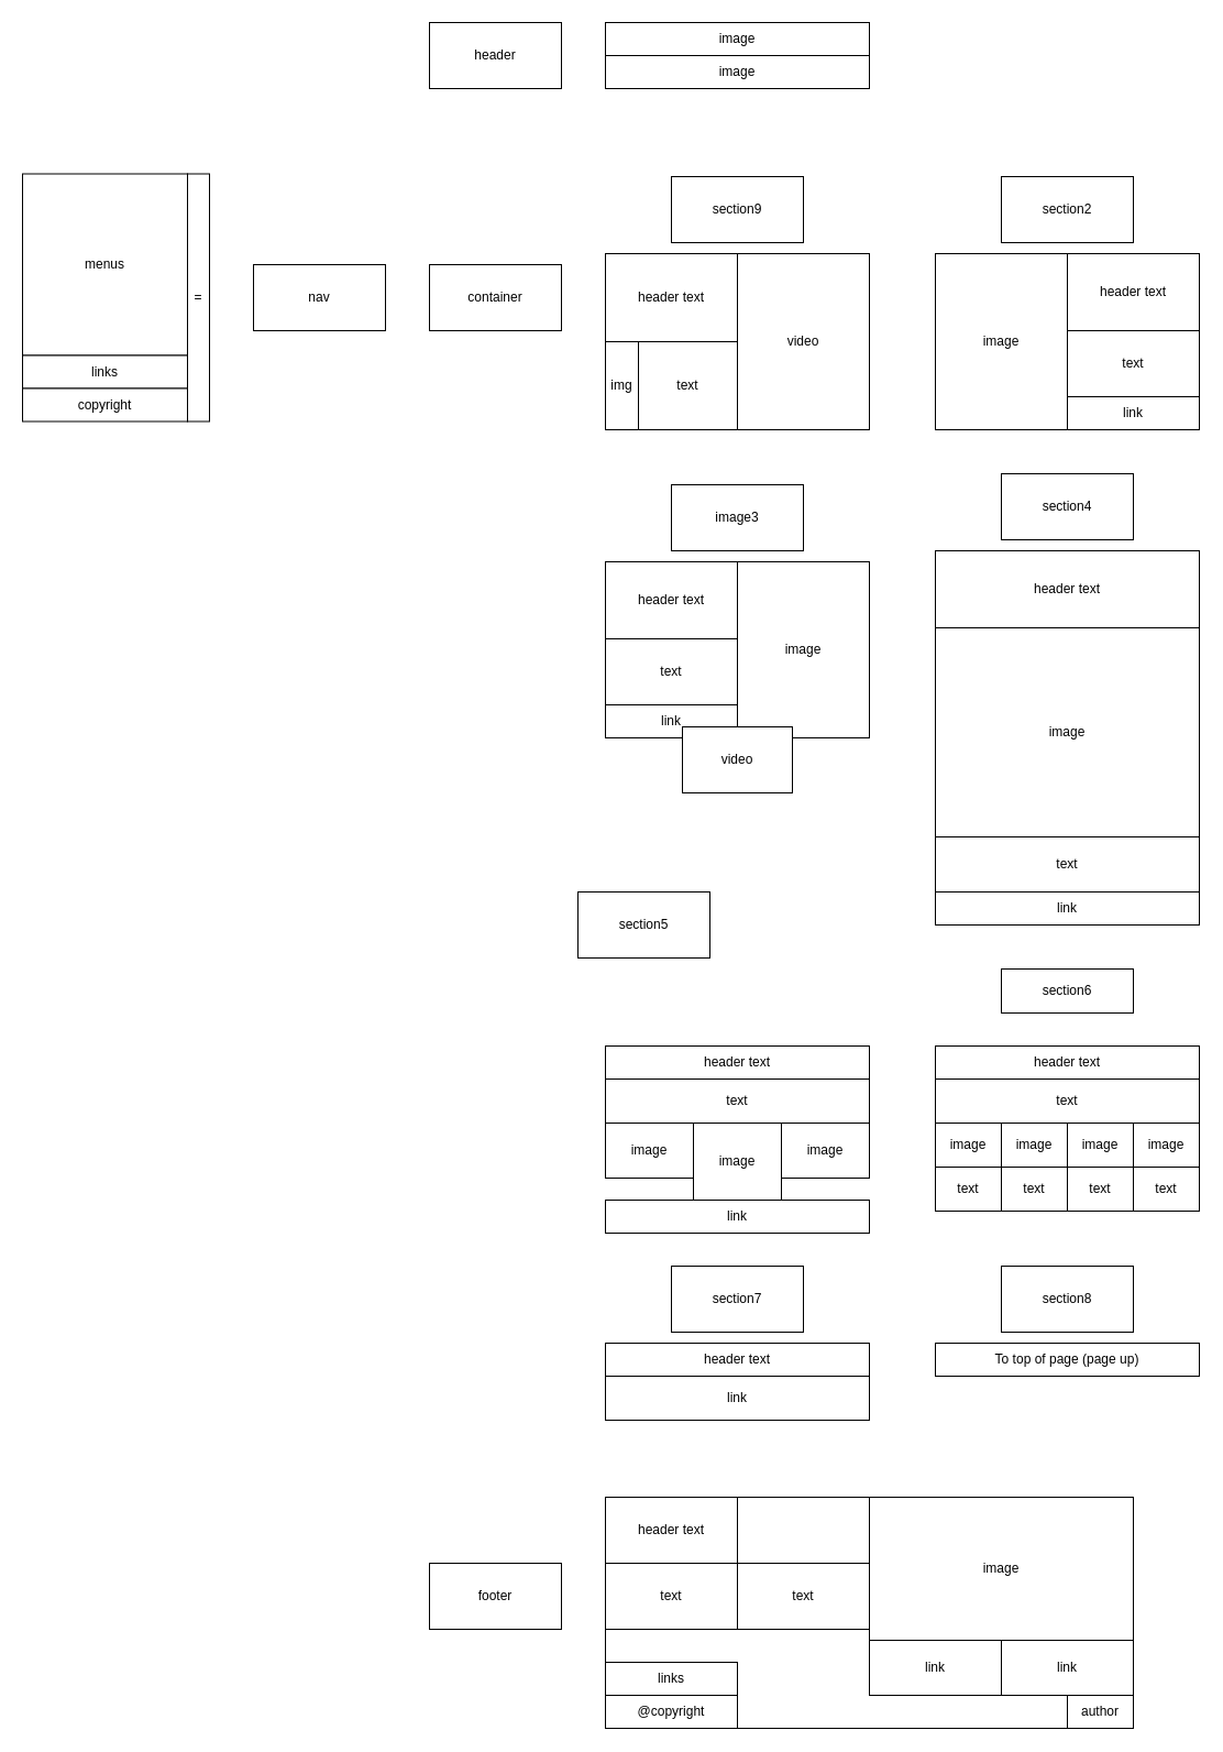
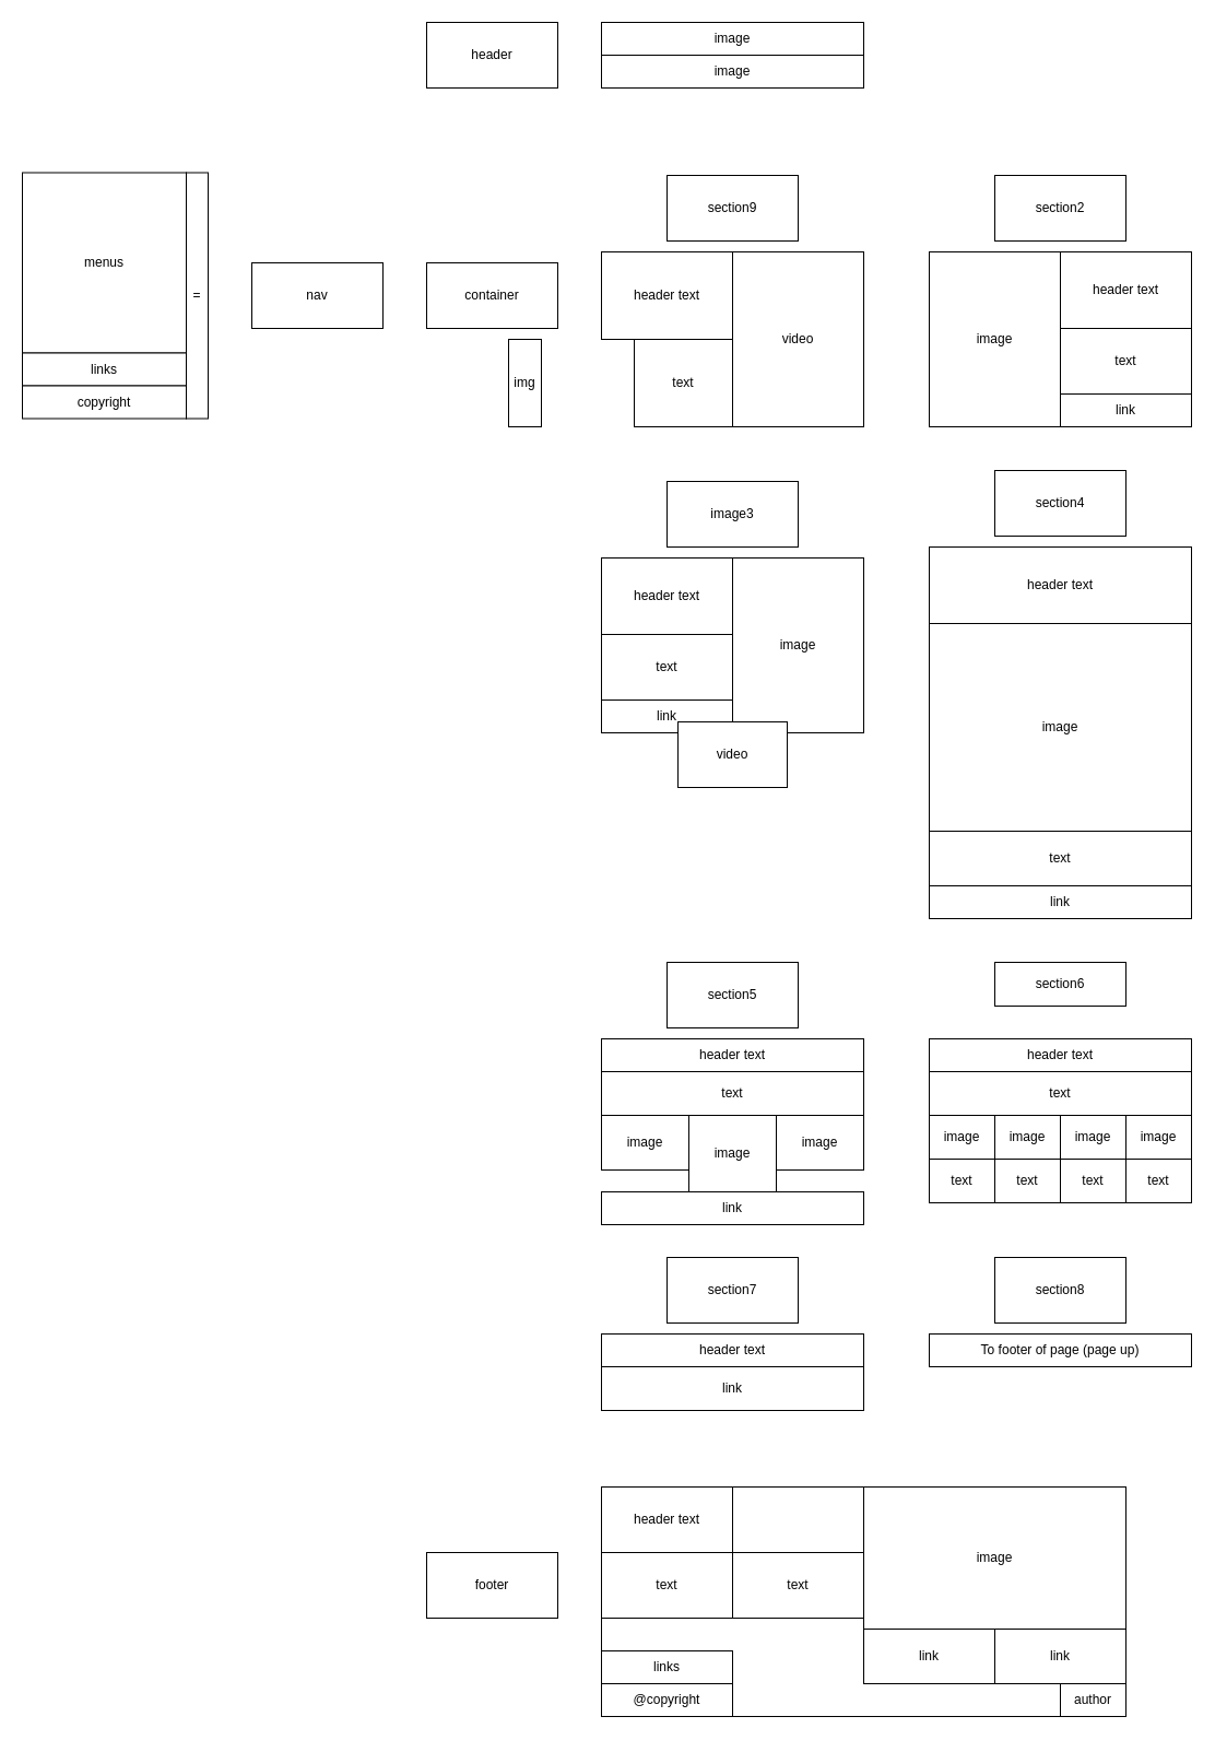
  <mxCell id="0" />
  <mxCell id="1" parent="0" />
  <mxCell id="2" value="" style="whiteSpace=wrap;html=1;" parent="1" vertex="1"><mxGeometry x="550" y="1360" width="480" height="210" as="geometry" /></mxCell>
  <mxCell id="3" value="container" style="whiteSpace=wrap;html=1;" parent="1" vertex="1"><mxGeometry x="390" y="240" width="120" height="60" as="geometry" /></mxCell>
  <mxCell id="4" value="header" style="whiteSpace=wrap;html=1;" parent="1" vertex="1"><mxGeometry x="390" y="20" width="120" height="60" as="geometry" /></mxCell>
  <mxCell id="5" value="section9" style="whiteSpace=wrap;html=1;" parent="1" vertex="1"><mxGeometry x="610" y="160" width="120" height="60" as="geometry" /></mxCell>
  <mxCell id="6" value="footer" style="whiteSpace=wrap;html=1;" parent="1" vertex="1"><mxGeometry x="390" y="1420" width="120" height="60" as="geometry" /></mxCell>
  <mxCell id="7" value="nav" style="whiteSpace=wrap;html=1;" parent="1" vertex="1"><mxGeometry x="230" y="240" width="120" height="60" as="geometry" /></mxCell>
  <mxCell id="8" value="header text" style="whiteSpace=wrap;html=1;" parent="1" vertex="1"><mxGeometry x="550" y="230" width="120" height="80" as="geometry" /></mxCell>
  <mxCell id="9" value="video" style="whiteSpace=wrap;html=1;" parent="1" vertex="1"><mxGeometry x="670" y="230" width="120" height="160" as="geometry" /></mxCell>
  <mxCell id="10" value="text" style="whiteSpace=wrap;html=1;" parent="1" vertex="1"><mxGeometry x="580" y="310" width="90" height="80" as="geometry" /></mxCell>
- <mxCell id="11" value="img" style="whiteSpace=wrap;html=1;" parent="1" vertex="1"><mxGeometry x="550" y="310" width="30" height="80" as="geometry" /></mxCell>
+ <mxCell id="11" value="img" style="whiteSpace=wrap;html=1;" parent="1" vertex="1"><mxGeometry x="465" y="310" width="30" height="80" as="geometry" /></mxCell>
  <mxCell id="12" value="section2" style="whiteSpace=wrap;html=1;" parent="1" vertex="1"><mxGeometry x="910" y="160" width="120" height="60" as="geometry" /></mxCell>
  <mxCell id="13" value="image" style="whiteSpace=wrap;html=1;" parent="1" vertex="1"><mxGeometry x="850" y="230" width="120" height="160" as="geometry" /></mxCell>
  <mxCell id="14" value="header text" style="whiteSpace=wrap;html=1;" parent="1" vertex="1"><mxGeometry x="970" y="230" width="120" height="70" as="geometry" /></mxCell>
  <mxCell id="15" value="text" style="whiteSpace=wrap;html=1;" parent="1" vertex="1"><mxGeometry x="970" y="300" width="120" height="60" as="geometry" /></mxCell>
  <mxCell id="16" value="link" style="whiteSpace=wrap;html=1;" parent="1" vertex="1"><mxGeometry x="970" y="360" width="120" height="30" as="geometry" /></mxCell>
  <mxCell id="17" value="image3" style="whiteSpace=wrap;html=1;" parent="1" vertex="1"><mxGeometry x="610" y="440" width="120" height="60" as="geometry" /></mxCell>
  <mxCell id="18" value="header text" style="whiteSpace=wrap;html=1;" parent="1" vertex="1"><mxGeometry x="550" y="510" width="120" height="70" as="geometry" /></mxCell>
  <mxCell id="19" value="image" style="whiteSpace=wrap;html=1;" parent="1" vertex="1"><mxGeometry x="670" y="510" width="120" height="160" as="geometry" /></mxCell>
  <mxCell id="20" value="text" style="whiteSpace=wrap;html=1;" parent="1" vertex="1"><mxGeometry x="550" y="580" width="120" height="60" as="geometry" /></mxCell>
  <mxCell id="21" value="link" style="whiteSpace=wrap;html=1;" parent="1" vertex="1"><mxGeometry x="550" y="640" width="120" height="30" as="geometry" /></mxCell>
  <mxCell id="22" value="video" style="whiteSpace=wrap;html=1;" parent="1" vertex="1"><mxGeometry x="620" y="660" width="100" height="60" as="geometry" /></mxCell>
  <mxCell id="23" value="section4" style="whiteSpace=wrap;html=1;" parent="1" vertex="1"><mxGeometry x="910" y="430" width="120" height="60" as="geometry" /></mxCell>
  <mxCell id="24" value="header text" style="whiteSpace=wrap;html=1;" parent="1" vertex="1"><mxGeometry x="850" y="500" width="240" height="70" as="geometry" /></mxCell>
  <mxCell id="25" value="image" style="whiteSpace=wrap;html=1;" parent="1" vertex="1"><mxGeometry x="850" y="570" width="240" height="190" as="geometry" /></mxCell>
  <mxCell id="26" value="text" style="whiteSpace=wrap;html=1;" parent="1" vertex="1"><mxGeometry x="850" y="760" width="240" height="50" as="geometry" /></mxCell>
  <mxCell id="27" value="link" style="whiteSpace=wrap;html=1;" parent="1" vertex="1"><mxGeometry x="850" y="810" width="240" height="30" as="geometry" /></mxCell>
- <mxCell id="28" value="section5" style="whiteSpace=wrap;html=1;" parent="1" vertex="1"><mxGeometry x="525" y="810" width="120" height="60" as="geometry" /></mxCell>
+ <mxCell id="28" value="section5" style="whiteSpace=wrap;html=1;" parent="1" vertex="1"><mxGeometry x="610" y="880" width="120" height="60" as="geometry" /></mxCell>
  <mxCell id="29" value="header text" style="whiteSpace=wrap;html=1;" parent="1" vertex="1"><mxGeometry x="550" y="950" width="240" height="30" as="geometry" /></mxCell>
  <mxCell id="30" value="text" style="whiteSpace=wrap;html=1;" parent="1" vertex="1"><mxGeometry x="550" y="980" width="240" height="40" as="geometry" /></mxCell>
  <mxCell id="31" value="image" style="whiteSpace=wrap;html=1;" parent="1" vertex="1"><mxGeometry x="550" y="1020" width="80" height="50" as="geometry" /></mxCell>
  <mxCell id="32" value="image" style="whiteSpace=wrap;html=1;" parent="1" vertex="1"><mxGeometry x="630" y="1020" width="80" height="70" as="geometry" /></mxCell>
  <mxCell id="33" value="image" style="whiteSpace=wrap;html=1;" parent="1" vertex="1"><mxGeometry x="710" y="1020" width="80" height="50" as="geometry" /></mxCell>
  <mxCell id="34" value="link" style="whiteSpace=wrap;html=1;" parent="1" vertex="1"><mxGeometry x="550" y="1090" width="240" height="30" as="geometry" /></mxCell>
  <mxCell id="35" value="section6" style="whiteSpace=wrap;html=1;" parent="1" vertex="1"><mxGeometry x="910" y="880" width="120" height="40" as="geometry" /></mxCell>
  <mxCell id="36" value="header text" style="whiteSpace=wrap;html=1;" parent="1" vertex="1"><mxGeometry x="850" y="950" width="240" height="30" as="geometry" /></mxCell>
  <mxCell id="37" value="text" style="whiteSpace=wrap;html=1;" parent="1" vertex="1"><mxGeometry x="850" y="980" width="240" height="40" as="geometry" /></mxCell>
  <mxCell id="38" value="image" style="whiteSpace=wrap;html=1;" parent="1" vertex="1"><mxGeometry x="850" y="1020" width="60" height="40" as="geometry" /></mxCell>
  <mxCell id="39" value="text" style="whiteSpace=wrap;html=1;" parent="1" vertex="1"><mxGeometry x="850" y="1060" width="60" height="40" as="geometry" /></mxCell>
  <mxCell id="40" value="image" style="whiteSpace=wrap;html=1;" parent="1" vertex="1"><mxGeometry x="910" y="1020" width="60" height="40" as="geometry" /></mxCell>
  <mxCell id="41" value="text" style="whiteSpace=wrap;html=1;" parent="1" vertex="1"><mxGeometry x="910" y="1060" width="60" height="40" as="geometry" /></mxCell>
  <mxCell id="42" value="image" style="whiteSpace=wrap;html=1;" parent="1" vertex="1"><mxGeometry x="970" y="1020" width="60" height="40" as="geometry" /></mxCell>
  <mxCell id="43" value="text" style="whiteSpace=wrap;html=1;" parent="1" vertex="1"><mxGeometry x="970" y="1060" width="60" height="40" as="geometry" /></mxCell>
  <mxCell id="44" value="image" style="whiteSpace=wrap;html=1;" parent="1" vertex="1"><mxGeometry x="1030" y="1020" width="60" height="40" as="geometry" /></mxCell>
  <mxCell id="45" value="text" style="whiteSpace=wrap;html=1;" parent="1" vertex="1"><mxGeometry x="1030" y="1060" width="60" height="40" as="geometry" /></mxCell>
  <mxCell id="46" value="section7" style="whiteSpace=wrap;html=1;" parent="1" vertex="1"><mxGeometry x="610" y="1150" width="120" height="60" as="geometry" /></mxCell>
  <mxCell id="47" value="header text" style="whiteSpace=wrap;html=1;" parent="1" vertex="1"><mxGeometry x="550" y="1220" width="240" height="30" as="geometry" /></mxCell>
  <mxCell id="48" value="link" style="whiteSpace=wrap;html=1;" parent="1" vertex="1"><mxGeometry x="550" y="1250" width="240" height="40" as="geometry" /></mxCell>
  <mxCell id="49" value="section8" style="whiteSpace=wrap;html=1;" parent="1" vertex="1"><mxGeometry x="910" y="1150" width="120" height="60" as="geometry" /></mxCell>
- <mxCell id="50" value="To top of page (page up)" style="whiteSpace=wrap;html=1;" parent="1" vertex="1"><mxGeometry x="850" y="1220" width="240" height="30" as="geometry" /></mxCell>
+ <mxCell id="50" value="To footer of page (page up)" style="whiteSpace=wrap;html=1;" parent="1" vertex="1"><mxGeometry x="850" y="1220" width="240" height="30" as="geometry" /></mxCell>
  <mxCell id="51" value="header text" style="whiteSpace=wrap;html=1;" parent="1" vertex="1"><mxGeometry x="550" y="1360" width="120" height="60" as="geometry" /></mxCell>
  <mxCell id="52" value="text" style="whiteSpace=wrap;html=1;" parent="1" vertex="1"><mxGeometry x="550" y="1420" width="120" height="60" as="geometry" /></mxCell>
  <mxCell id="53" value="text" style="whiteSpace=wrap;html=1;" parent="1" vertex="1"><mxGeometry x="670" y="1420" width="120" height="60" as="geometry" /></mxCell>
  <mxCell id="54" value="links" style="whiteSpace=wrap;html=1;" parent="1" vertex="1"><mxGeometry x="550" y="1510" width="120" height="30" as="geometry" /></mxCell>
  <mxCell id="55" value="@copyright" style="whiteSpace=wrap;html=1;" parent="1" vertex="1"><mxGeometry x="550" y="1540" width="120" height="30" as="geometry" /></mxCell>
  <mxCell id="56" value="link" style="whiteSpace=wrap;html=1;" parent="1" vertex="1"><mxGeometry x="790" y="1490" width="120" height="50" as="geometry" /></mxCell>
  <mxCell id="57" value="image" style="whiteSpace=wrap;html=1;" parent="1" vertex="1"><mxGeometry x="790" y="1360" width="240" height="130" as="geometry" /></mxCell>
  <mxCell id="58" value="link" style="whiteSpace=wrap;html=1;" parent="1" vertex="1"><mxGeometry x="910" y="1490" width="120" height="50" as="geometry" /></mxCell>
  <mxCell id="59" value="author" style="whiteSpace=wrap;html=1;" parent="1" vertex="1"><mxGeometry x="970" y="1540" width="60" height="30" as="geometry" /></mxCell>
  <mxCell id="60" value="=" style="whiteSpace=wrap;html=1;" parent="1" vertex="1"><mxGeometry x="170" y="157.5" width="20" height="225" as="geometry" /></mxCell>
  <mxCell id="61" value="menus" style="whiteSpace=wrap;html=1;" parent="1" vertex="1"><mxGeometry x="20" y="157.5" width="150" height="165" as="geometry" /></mxCell>
  <mxCell id="62" value="links" style="whiteSpace=wrap;html=1;" parent="1" vertex="1"><mxGeometry x="20" y="322.5" width="150" height="30" as="geometry" /></mxCell>
  <mxCell id="63" value="copyright" style="whiteSpace=wrap;html=1;" parent="1" vertex="1"><mxGeometry x="20" y="352.5" width="150" height="30" as="geometry" /></mxCell>
  <mxCell id="64" value="image" style="whiteSpace=wrap;html=1;" parent="1" vertex="1"><mxGeometry x="550" y="20" width="240" height="30" as="geometry" /></mxCell>
  <mxCell id="65" value="image" style="whiteSpace=wrap;html=1;" parent="1" vertex="1"><mxGeometry x="550" y="50" width="240" height="30" as="geometry" /></mxCell>
